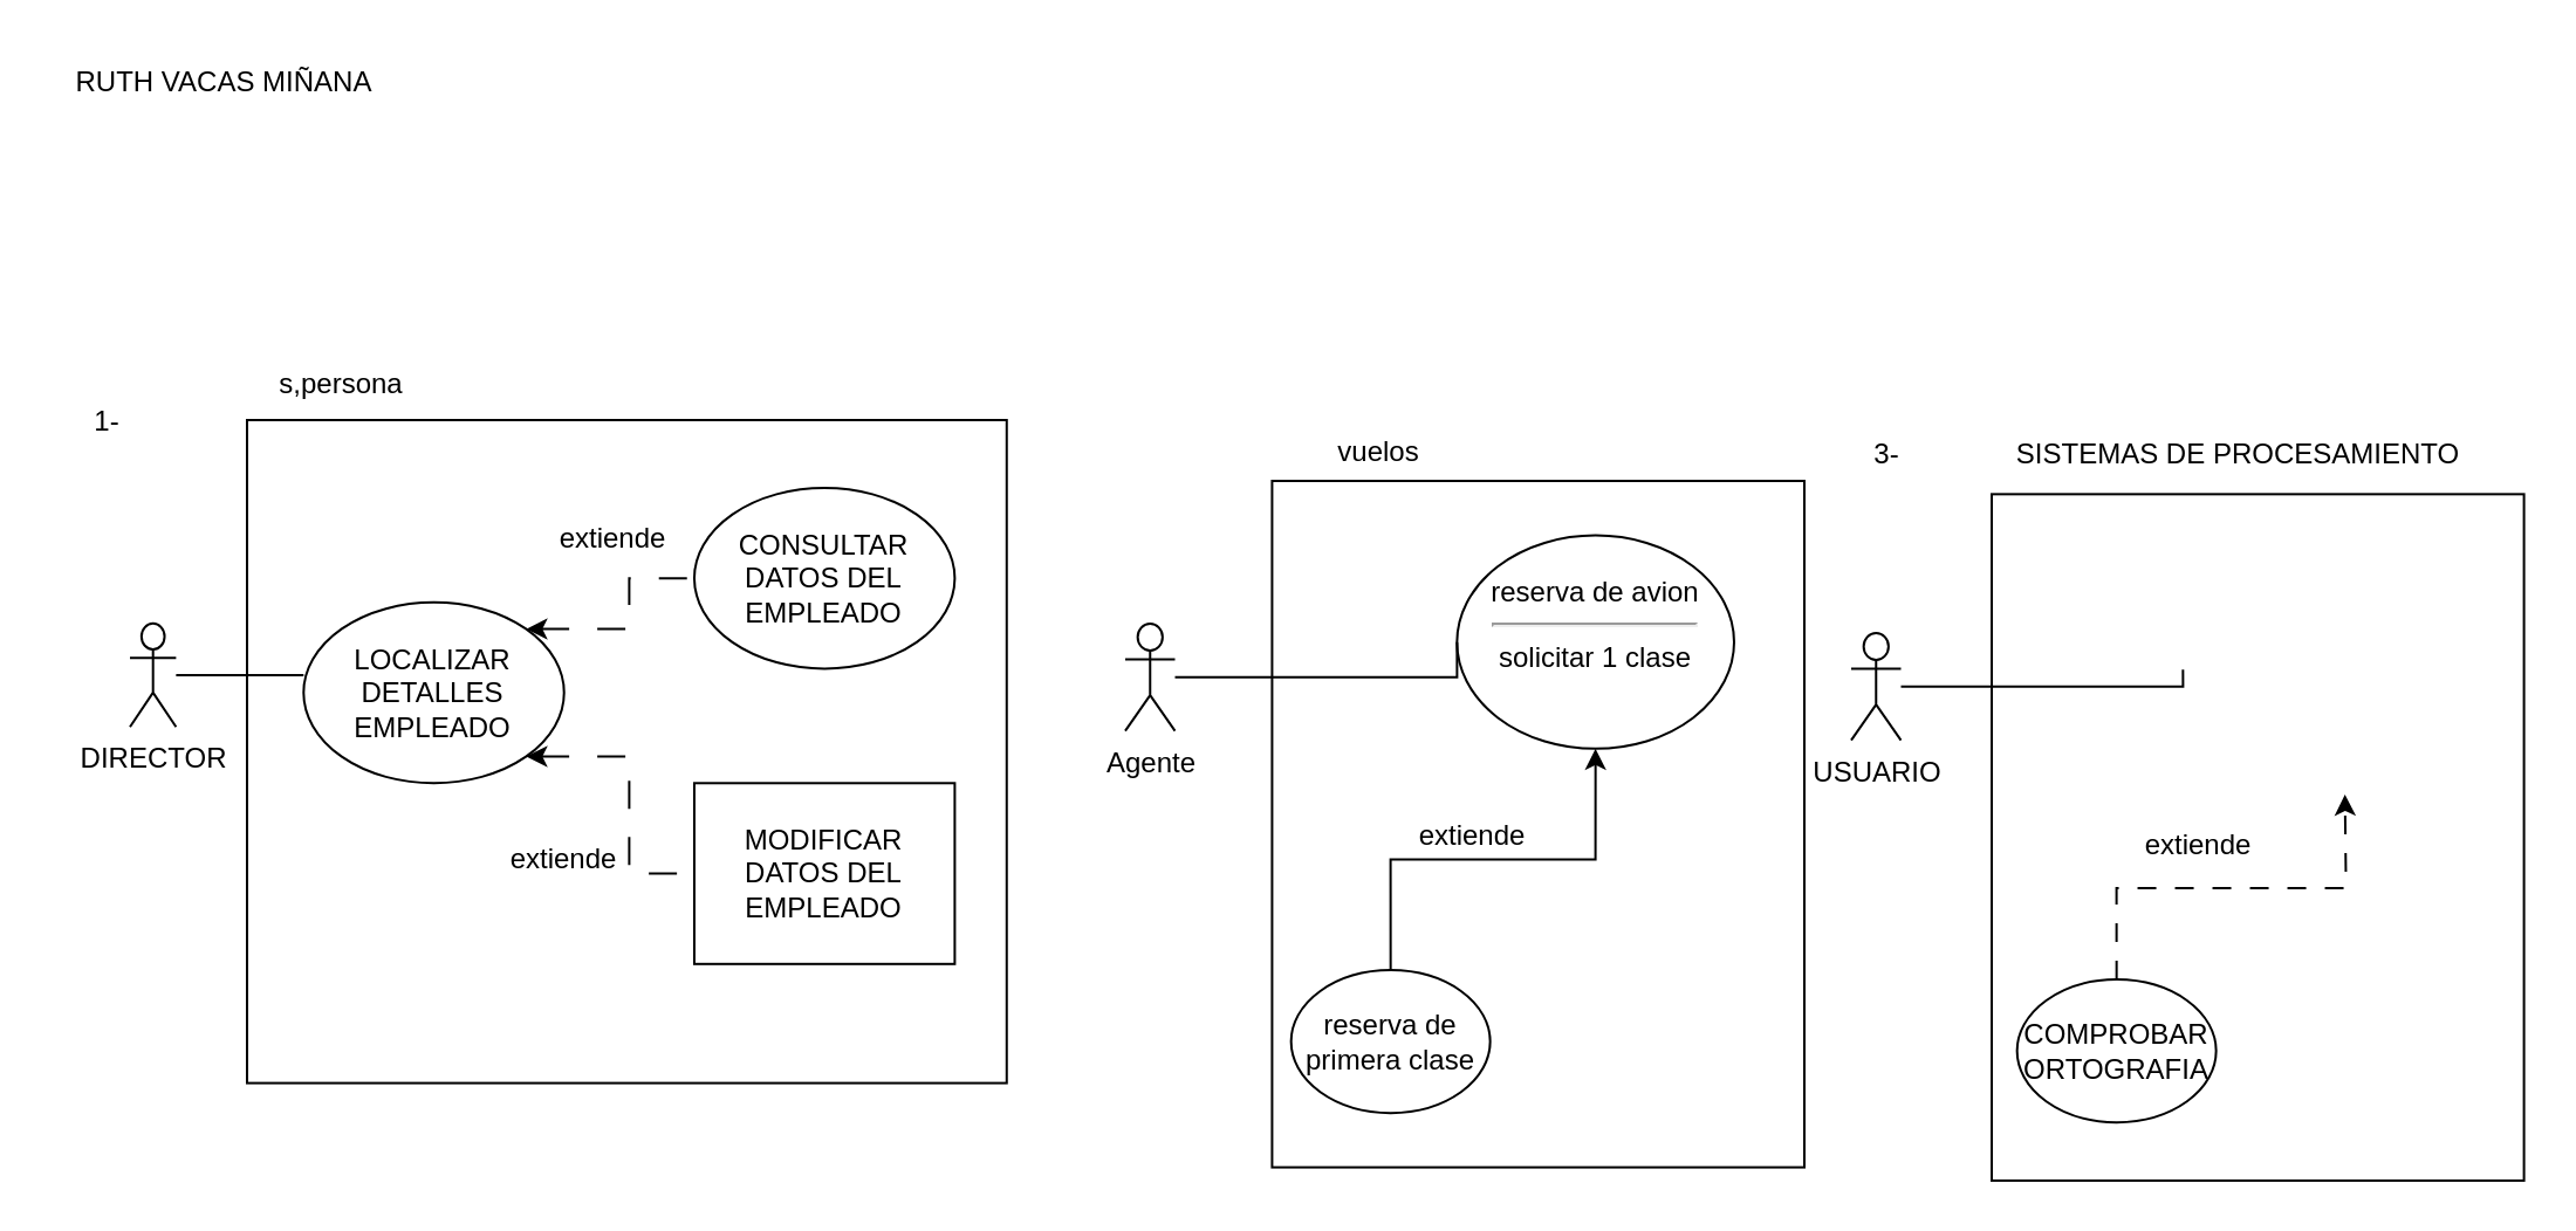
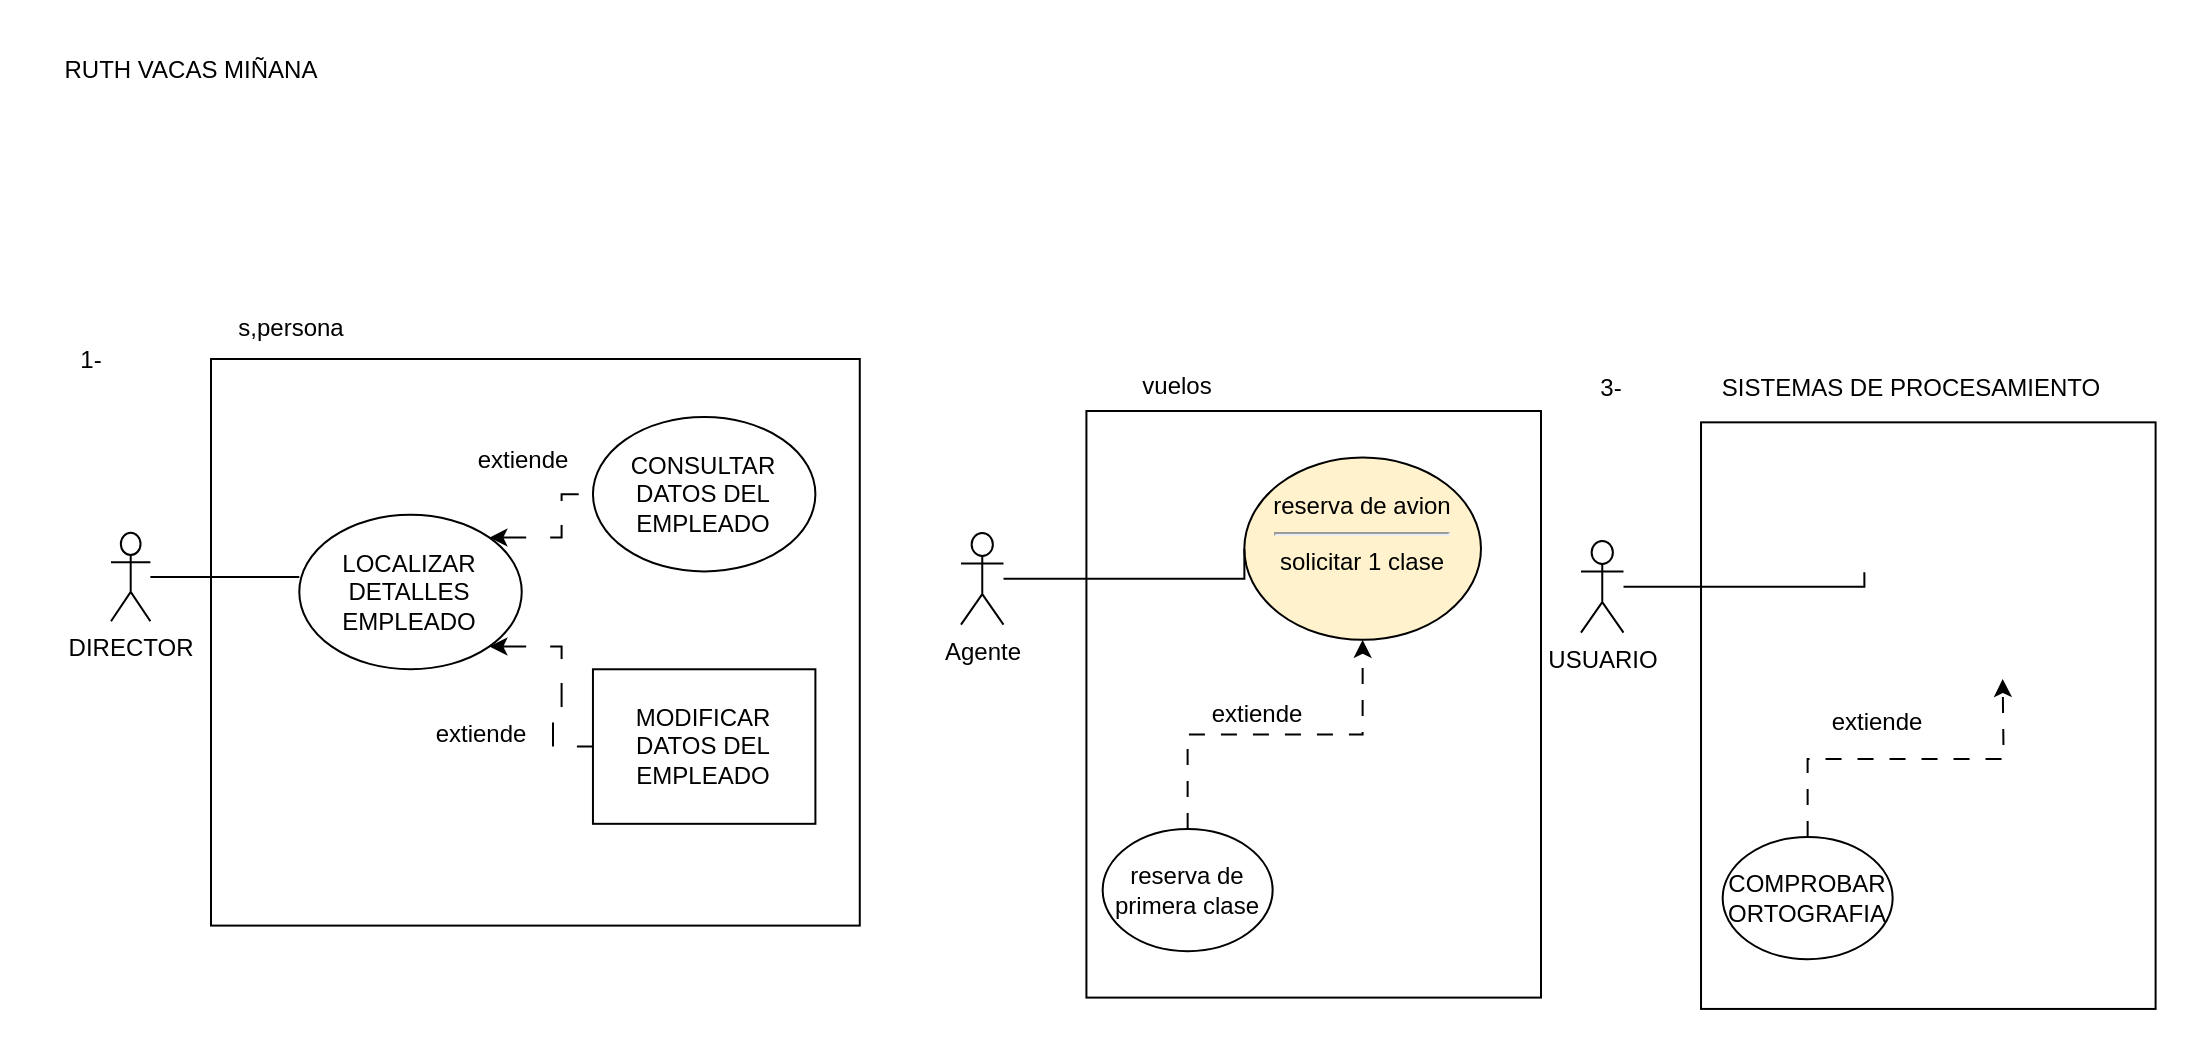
  <mxCell id="0" />
  <mxCell id="1" parent="0" />
  <mxCell id="2" value="RUTH VACAS MIÑANA" style="text;html=1;align=center;verticalAlign=middle;resizable=0;points=[];autosize=1;strokeColor=none;fillColor=none;" parent="1" vertex="1"><mxGeometry x="20" y="20" width="150" height="30" as="geometry" /></mxCell>
  <mxCell id="3" value="" style="group" vertex="1" connectable="0" parent="1"><mxGeometry x="30" y="149" width="1047.3" height="354.97" as="geometry" /></mxCell>
  <mxCell id="4" value="Agente" style="shape=umlActor;verticalLabelPosition=bottom;verticalAlign=top;html=1;outlineConnect=0;" parent="3" vertex="1"><mxGeometry x="450" y="117.032" width="21.25" height="45.773" as="geometry" /></mxCell>
- <mxCell id="5" value="&lt;div&gt;reserva de avion&lt;hr&gt;&lt;/div&gt;&lt;div&gt;solicitar 1 clase&lt;br&gt;&lt;br&gt;&lt;/div&gt;" style="ellipse;whiteSpace=wrap;html=1;" parent="3" vertex="1"><mxGeometry x="591.67" y="79.3" width="118.33" height="91.13" as="geometry" /></mxCell>
+ <mxCell id="5" value="&lt;div&gt;reserva de avion&lt;hr&gt;&lt;/div&gt;&lt;div&gt;solicitar 1 clase&lt;br&gt;&lt;br&gt;&lt;/div&gt;" style="ellipse;whiteSpace=wrap;html=1;fillColor=#fff2cc;" parent="3" vertex="1"><mxGeometry x="591.67" y="79.3" width="118.33" height="91.13" as="geometry" /></mxCell>
  <mxCell id="6" style="edgeStyle=orthogonalEdgeStyle;rounded=0;orthogonalLoop=1;jettySize=auto;html=1;entryX=0;entryY=0.5;entryDx=0;entryDy=0;endArrow=none;endFill=0;" parent="3" source="4" target="5" edge="1"><mxGeometry relative="1" as="geometry"><Array as="points"><mxPoint x="592" y="140.3" /></Array></mxGeometry></mxCell>
- <mxCell id="7" style="edgeStyle=orthogonalEdgeStyle;rounded=0;orthogonalLoop=1;jettySize=auto;html=1;endArrow=classic;endFill=1;dashed=0;dashPattern=8 8;startArrow=none;startFill=0;entryX=0.5;entryY=1;entryDx=0;entryDy=0;exitX=0.5;exitY=0;exitDx=0;exitDy=0;" parent="3" source="8" target="5" edge="1"><mxGeometry relative="1" as="geometry"><mxPoint x="499.583" y="227.651" as="sourcePoint" /><mxPoint x="386.25" y="323.011" as="targetPoint" /></mxGeometry></mxCell>
+ <mxCell id="7" style="edgeStyle=orthogonalEdgeStyle;rounded=0;orthogonalLoop=1;jettySize=auto;html=1;endArrow=classic;endFill=1;dashed=1;dashPattern=8 8;startArrow=none;startFill=0;entryX=0.5;entryY=1;entryDx=0;entryDy=0;exitX=0.5;exitY=0;exitDx=0;exitDy=0;" parent="3" source="8" target="5" edge="1"><mxGeometry relative="1" as="geometry"><mxPoint x="499.583" y="227.651" as="sourcePoint" /><mxPoint x="386.25" y="323.011" as="targetPoint" /></mxGeometry></mxCell>
  <mxCell id="8" value="reserva de primera clase" style="ellipse;whiteSpace=wrap;html=1;" parent="3" vertex="1"><mxGeometry x="520.833" y="265.032" width="85" height="61.031" as="geometry" /></mxCell>
  <mxCell id="9" value="" style="rounded=0;whiteSpace=wrap;html=1;fillColor=none;" parent="3" vertex="1"><mxGeometry x="512.71" y="56" width="227.29" height="293.3" as="geometry" /></mxCell>
  <mxCell id="10" value="vuelos" style="text;html=1;align=center;verticalAlign=middle;resizable=0;points=[];autosize=1;strokeColor=none;fillColor=none;" parent="3" vertex="1"><mxGeometry x="527.917" y="29.3" width="60" height="30" as="geometry" /></mxCell>
  <mxCell id="11" value="extiende" style="text;html=1;align=center;verticalAlign=middle;resizable=0;points=[];autosize=1;strokeColor=none;fillColor=none;" parent="3" vertex="1"><mxGeometry x="563.333" y="193.321" width="70" height="30" as="geometry" /></mxCell>
  <mxCell id="12" value="s,persona" style="text;html=1;align=center;verticalAlign=middle;resizable=0;points=[];autosize=1;strokeColor=none;fillColor=none;" vertex="1" parent="3"><mxGeometry x="74.997" width="80" height="30" as="geometry" /></mxCell>
  <mxCell id="13" value="" style="rounded=0;whiteSpace=wrap;html=1;fillColor=none;" parent="3" vertex="1"><mxGeometry x="75.0" y="30" width="324.39" height="283.3" as="geometry" /></mxCell>
  <mxCell id="14" value="DIRECTOR" style="shape=umlActor;verticalLabelPosition=bottom;verticalAlign=top;html=1;outlineConnect=0;" parent="3" vertex="1"><mxGeometry x="25" y="116.933" width="19.695" height="44.213" as="geometry" /></mxCell>
  <mxCell id="15" value="CONSULTAR&lt;br&gt;DATOS DEL EMPLEADO" style="ellipse;whiteSpace=wrap;html=1;" parent="3" vertex="1"><mxGeometry x="265.976" y="58.977" width="111.22" height="77.272" as="geometry" /></mxCell>
  <mxCell id="16" value="MODIFICAR&lt;br&gt;DATOS DEL EMPLEADO" style="whiteSpace=wrap;html=1;rounded=0;" parent="3" vertex="1"><mxGeometry x="265.976" y="185.144" width="111.22" height="77.272" as="geometry" /></mxCell>
  <mxCell id="17" style="edgeStyle=orthogonalEdgeStyle;rounded=0;orthogonalLoop=1;jettySize=auto;html=1;exitX=1;exitY=1;exitDx=0;exitDy=0;entryX=0;entryY=0.5;entryDx=0;entryDy=0;endArrow=none;endFill=0;dashed=1;dashPattern=12 12;startArrow=classic;startFill=1;" parent="3" source="19" target="16" edge="1"><mxGeometry relative="1" as="geometry" /></mxCell>
  <mxCell id="18" style="edgeStyle=orthogonalEdgeStyle;rounded=0;orthogonalLoop=1;jettySize=auto;html=1;exitX=1;exitY=0;exitDx=0;exitDy=0;entryX=0;entryY=0.5;entryDx=0;entryDy=0;dashed=1;dashPattern=12 12;endArrow=none;endFill=0;startArrow=classic;startFill=1;" parent="3" source="19" target="15" edge="1"><mxGeometry relative="1" as="geometry" /></mxCell>
- <mxCell id="19" value="LOCALIZAR DETALLES EMPLEADO" style="ellipse;whiteSpace=wrap;html=1;" parent="3" vertex="1"><mxGeometry x="99.146" y="107.871" width="111.22" height="77.272" as="geometry" /></mxCell>
+ <mxCell id="19" value="LOCALIZAR DETALLES EMPLEADO" style="ellipse;whiteSpace=wrap;html=1;" parent="3" vertex="1"><mxGeometry x="119.146" y="107.871" width="111.22" height="77.272" as="geometry" /></mxCell>
  <mxCell id="20" style="edgeStyle=orthogonalEdgeStyle;rounded=0;orthogonalLoop=1;jettySize=auto;html=1;entryX=0;entryY=0.403;entryDx=0;entryDy=0;entryPerimeter=0;endArrow=none;endFill=0;" parent="3" source="14" target="19" edge="1"><mxGeometry relative="1" as="geometry" /></mxCell>
  <mxCell id="21" value="1-" style="text;html=1;align=center;verticalAlign=middle;resizable=0;points=[];autosize=1;strokeColor=none;fillColor=none;" parent="3" vertex="1"><mxGeometry y="16" width="30" height="30" as="geometry" /></mxCell>
  <mxCell id="22" value="extiende" style="text;html=1;align=center;verticalAlign=middle;resizable=0;points=[];autosize=1;strokeColor=none;fillColor=none;" vertex="1" parent="3"><mxGeometry x="175.003" y="203.321" width="70" height="30" as="geometry" /></mxCell>
  <mxCell id="23" value="extiende" style="text;html=1;align=center;verticalAlign=middle;resizable=0;points=[];autosize=1;strokeColor=none;fillColor=none;" vertex="1" parent="3"><mxGeometry x="195.973" y="66.001" width="70" height="30" as="geometry" /></mxCell>
  <mxCell id="24" value="USUARIO" style="shape=umlActor;verticalLabelPosition=bottom;verticalAlign=top;html=1;outlineConnect=0;" parent="3" vertex="1"><mxGeometry x="760" y="121.032" width="21.25" height="45.773" as="geometry" /></mxCell>
  <mxCell id="25" style="edgeStyle=orthogonalEdgeStyle;rounded=0;orthogonalLoop=1;jettySize=auto;html=1;entryX=0;entryY=0.5;entryDx=0;entryDy=0;endArrow=none;endFill=0;" parent="3" source="24" edge="1"><mxGeometry relative="1" as="geometry"><Array as="points"><mxPoint x="902" y="144.3" /></Array><mxPoint x="901.67" y="136.65" as="targetPoint" /></mxGeometry></mxCell>
  <mxCell id="26" style="edgeStyle=orthogonalEdgeStyle;rounded=0;orthogonalLoop=1;jettySize=auto;html=1;endArrow=classic;endFill=1;dashed=1;dashPattern=8 8;startArrow=none;startFill=0;entryX=0.5;entryY=1;entryDx=0;entryDy=0;exitX=0.5;exitY=0;exitDx=0;exitDy=0;" parent="3" source="27" edge="1"><mxGeometry relative="1" as="geometry"><mxPoint x="809.583" y="231.651" as="sourcePoint" /><mxPoint x="970.835" y="190.0" as="targetPoint" /></mxGeometry></mxCell>
  <mxCell id="27" value="COMPROBAR ORTOGRAFIA" style="ellipse;whiteSpace=wrap;html=1;" parent="3" vertex="1"><mxGeometry x="830.833" y="269.032" width="85" height="61.031" as="geometry" /></mxCell>
  <mxCell id="28" value="" style="rounded=0;whiteSpace=wrap;html=1;fillColor=none;" parent="3" vertex="1"><mxGeometry x="820.01" y="61.67" width="227.29" height="293.3" as="geometry" /></mxCell>
  <mxCell id="29" value="SISTEMAS DE PROCESAMIENTO" style="text;html=1;align=center;verticalAlign=middle;resizable=0;points=[];autosize=1;strokeColor=none;fillColor=none;" parent="3" vertex="1"><mxGeometry x="820.007" y="30" width="210" height="30" as="geometry" /></mxCell>
  <mxCell id="30" value="extiende" style="text;html=1;align=center;verticalAlign=middle;resizable=0;points=[];autosize=1;strokeColor=none;fillColor=none;" parent="3" vertex="1"><mxGeometry x="873.333" y="197.321" width="70" height="30" as="geometry" /></mxCell>
  <mxCell id="31" value="3-" style="text;html=1;align=center;verticalAlign=middle;resizable=0;points=[];autosize=1;strokeColor=none;fillColor=none;" parent="3" vertex="1"><mxGeometry x="760" y="30" width="30" height="30" as="geometry" /></mxCell>
